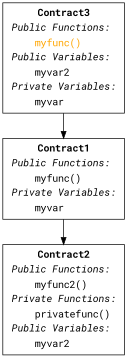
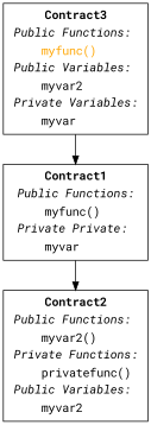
  digraph {
    fontname="Roboto Mono"
    node [fontname="Roboto Mono" shape=box]
    edge [fontname="Roboto Mono"]
-   n1 [label=< <TABLE border="0"><TR><TD align="center"><B>Contract1</B></TD></TR><TR><TD align="left"><I>Public Functions:</I></TD></TR><TR><TD align="left">    myfunc()</TD></TR><TR><TD align="left"><I>Private Variables:</I></TD></TR><TR><TD align="left">    myvar</TD></TR></TABLE> >]
-   n2 [label=< <TABLE border="0"><TR><TD align="center"><B>Contract2</B></TD></TR><TR><TD align="left"><I>Public Functions:</I></TD></TR><TR><TD align="left">    myfunc2()</TD></TR><TR><TD align="left"><I>Private Functions:</I></TD></TR><TR><TD align="left">    privatefunc()</TD></TR><TR><TD align="left"><I>Public Variables:</I></TD></TR><TR><TD align="left">    myvar2</TD></TR></TABLE> >]
+   n1 [label=< <TABLE border="0"><TR><TD align="center"><B>Contract1</B></TD></TR><TR><TD align="left"><I>Public Functions:</I></TD></TR><TR><TD align="left">    myfunc()</TD></TR><TR><TD align="left"><I>Private Private:</I></TD></TR><TR><TD align="left">    myvar</TD></TR></TABLE> >]
+   n2 [label=< <TABLE border="0"><TR><TD align="center"><B>Contract2</B></TD></TR><TR><TD align="left"><I>Public Functions:</I></TD></TR><TR><TD align="left">    myvar2()</TD></TR><TR><TD align="left"><I>Private Functions:</I></TD></TR><TR><TD align="left">    privatefunc()</TD></TR><TR><TD align="left"><I>Public Variables:</I></TD></TR><TR><TD align="left">    myvar2</TD></TR></TABLE> >]
    n3 [label=< <TABLE border="0"><TR><TD align="center"><B>Contract3</B></TD></TR><TR><TD align="left"><I>Public Functions:</I></TD></TR><TR><TD align="left"><font color="#FFA500">    myfunc()</font></TD></TR><TR><TD align="left"><I>Public Variables:</I></TD></TR><TR><TD align="left">    myvar2</TD></TR><TR><TD align="left"><I>Private Variables:</I></TD></TR><TR><TD align="left">    myvar</TD></TR></TABLE> >]
    n1 -> n2
    n3 -> n1
  }
